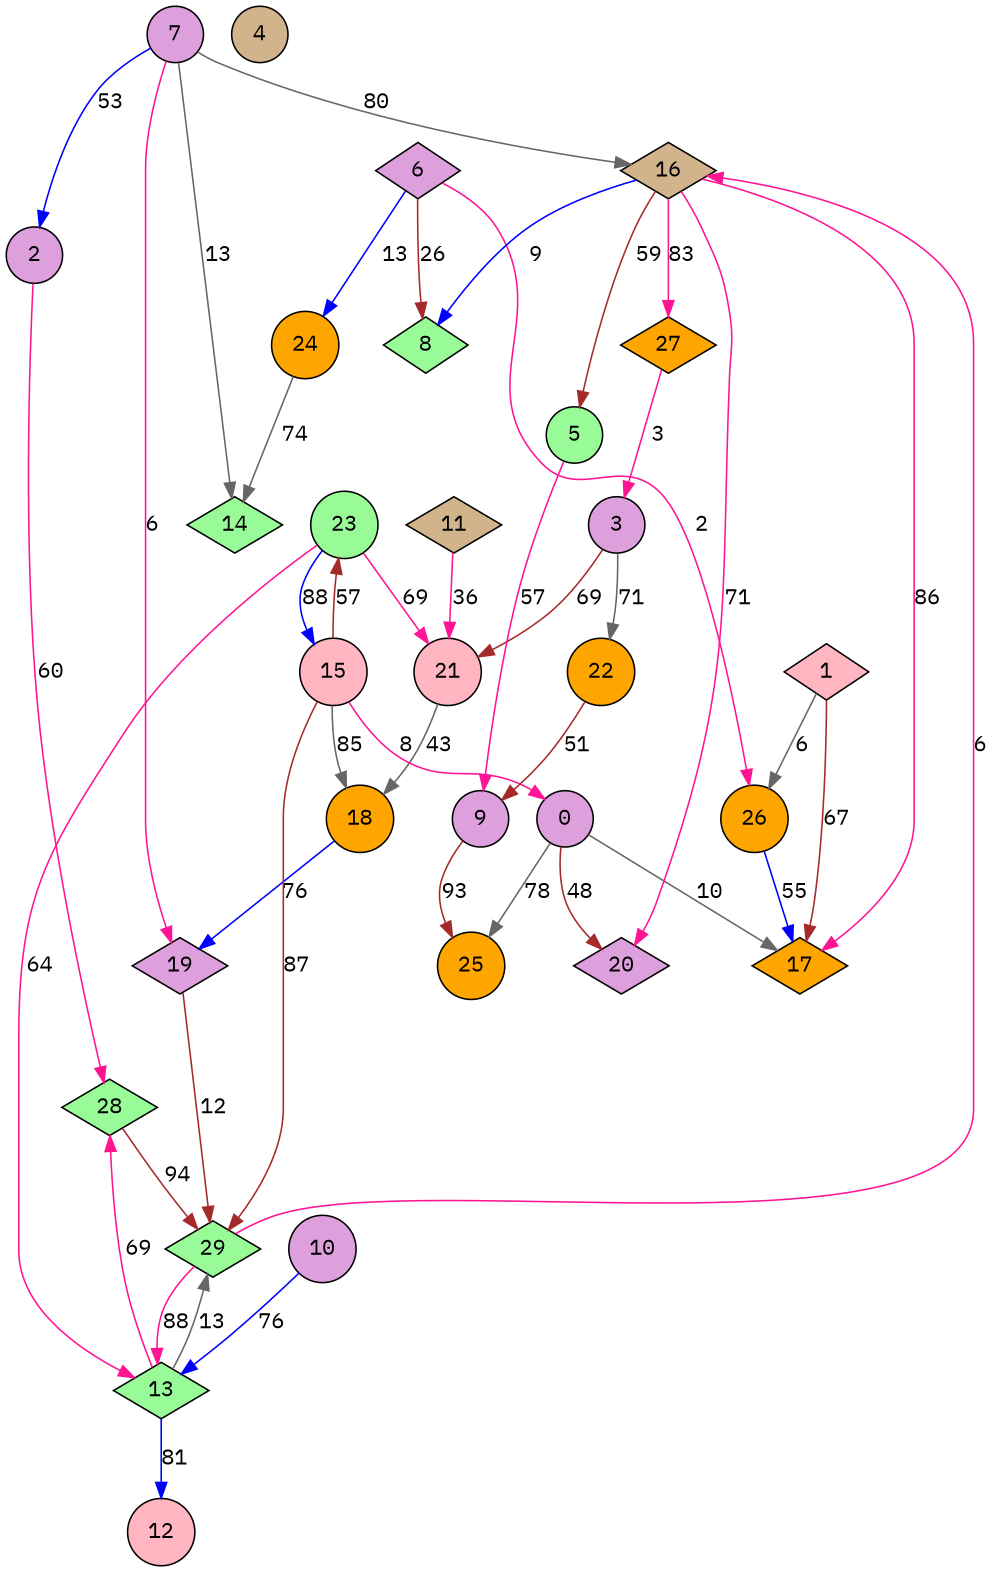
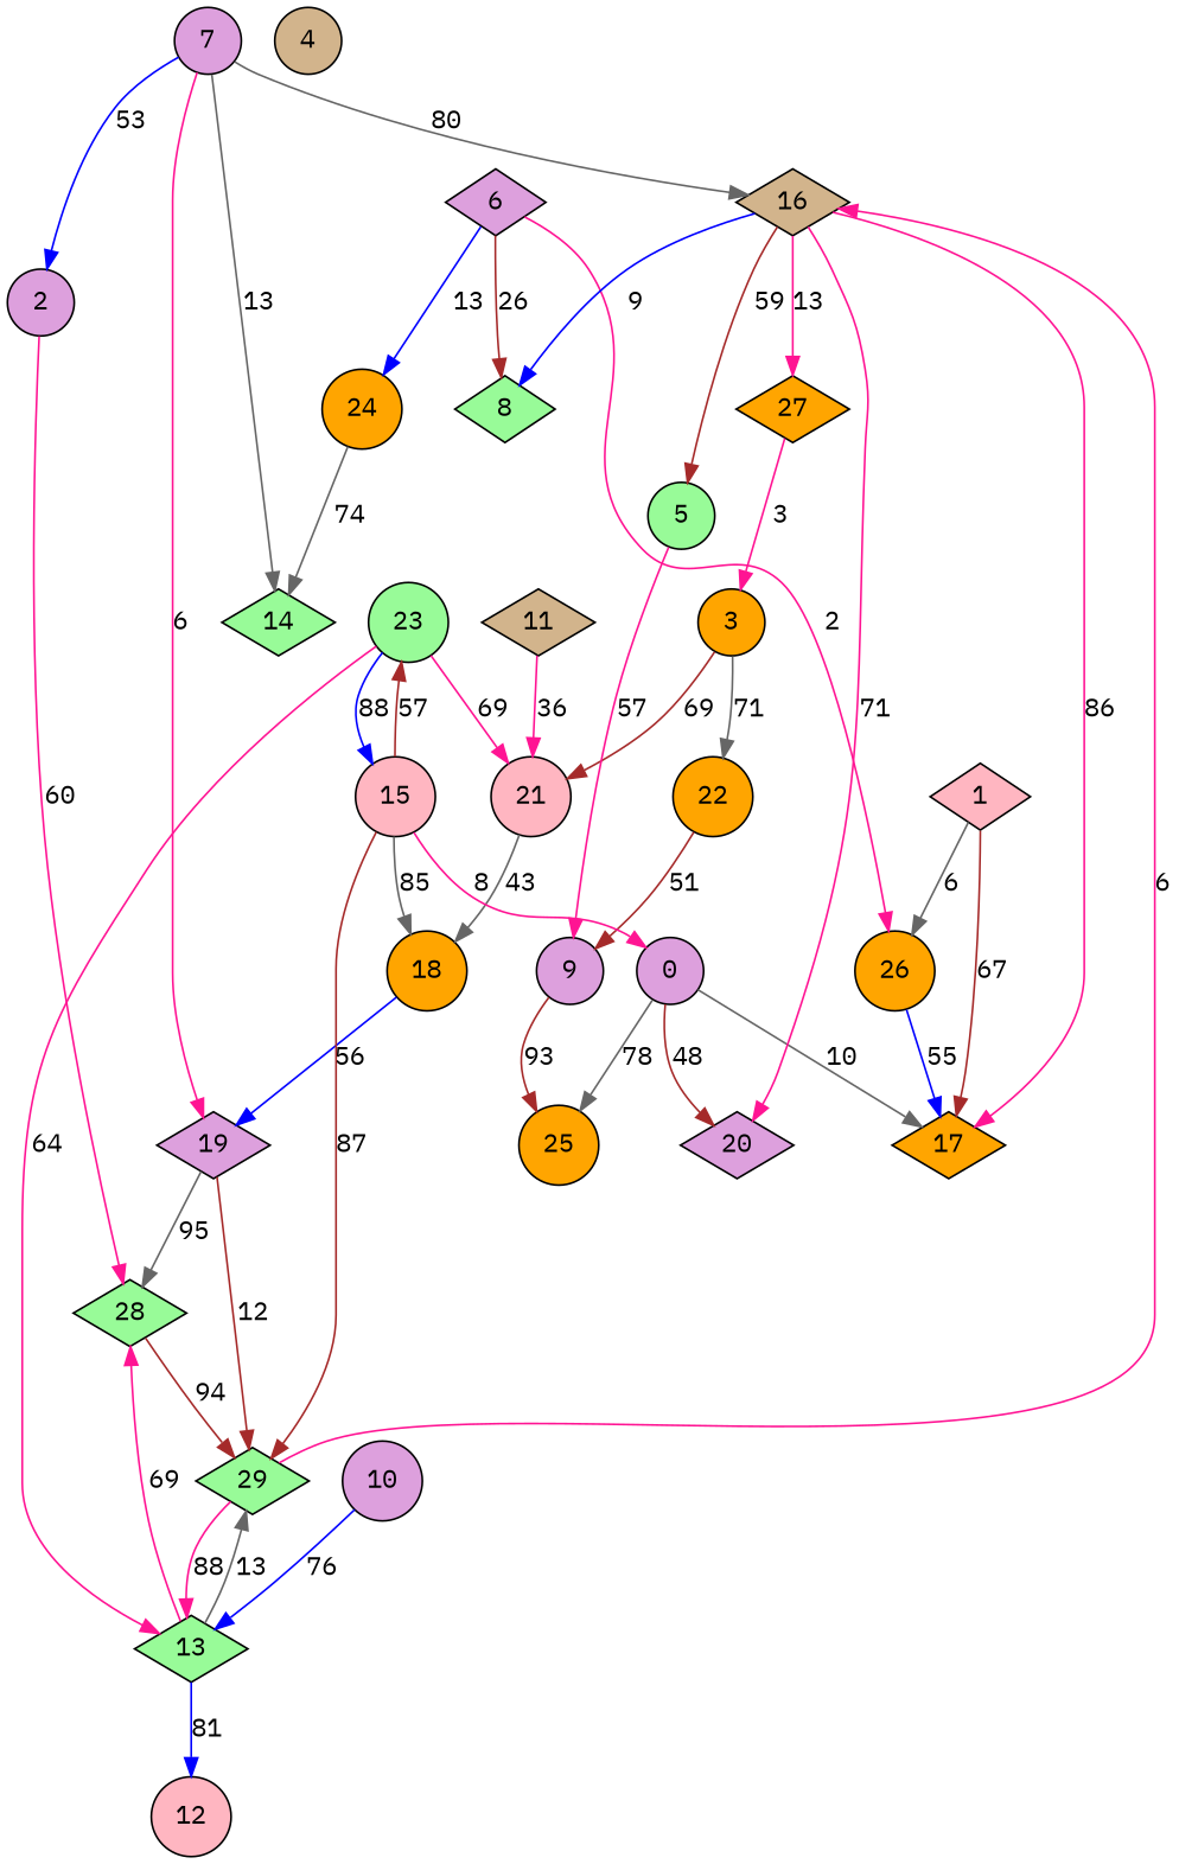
  digraph {
    fontname="IBM Plex Mono"
    node [fillcolor=plum fontname="IBM Plex Mono" shape=circle style=filled]
    edge [color=deeppink fontname="IBM Plex Mono"]
    17 [fillcolor=orange shape=diamond]
    0
    20 [shape=diamond]
    25 [fillcolor=orange]
    1 [fillcolor=lightpink shape=diamond]
    26 [fillcolor=orange]
    28 [fillcolor=palegreen shape=diamond]
    2
    29 [fillcolor=palegreen shape=diamond]
    21 [fillcolor=lightpink]
-   3
+   3 [fillcolor=orange]
    22 [fillcolor=orange]
    18 [fillcolor=orange]
    9
    4 [fillcolor=tan]
    5 [fillcolor=palegreen]
    6 [shape=diamond]
    8 [fillcolor=palegreen shape=diamond]
    24 [fillcolor=orange]
    14 [fillcolor=palegreen shape=diamond]
    7
    16 [fillcolor=tan shape=diamond]
    19 [shape=diamond]
    27 [fillcolor=orange shape=diamond]
    13 [fillcolor=palegreen shape=diamond]
    10
    12 [fillcolor=lightpink]
    11 [fillcolor=tan shape=diamond]
    15 [fillcolor=lightpink]
    23 [fillcolor=palegreen]
    0 -> 17 [color=gray40 label=10]
    0 -> 20 [color=brown label=48]
    0 -> 25 [color=gray40 label=78]
    1 -> 17 [color=brown label=67]
    1 -> 26 [color=gray40 label=6]
    26 -> 17 [color=blue label=55]
    28 -> 29 [color=brown label=94]
    2 -> 28 [label=60]
    29 -> 16 [label=6]
    29 -> 13 [label=88]
    21 -> 18 [color=gray40 label=43]
    3 -> 21 [color=brown label=69]
    3 -> 22 [color=gray40 label=71]
    22 -> 9 [color=brown label=51]
-   18 -> 19 [color=blue label=76]
+   18 -> 19 [color=blue label=56]
    9 -> 25 [color=brown label=93]
    5 -> 9 [label=57]
    6 -> 26 [label=2]
    6 -> 8 [color=brown label=26]
    6 -> 24 [color=blue label=13]
    24 -> 14 [color=gray40 label=74]
    7 -> 2 [color=blue label=53]
    7 -> 14 [color=gray40 label=13]
    7 -> 16 [color=gray40 label=80]
    7 -> 19 [label=6]
    16 -> 17 [label=86]
    16 -> 20 [label=71]
    16 -> 5 [color=brown label=59]
    16 -> 8 [color=blue label=9]
-   16 -> 27 [label=83]
+   16 -> 27 [label=13]
+   19 -> 28 [color=gray40 label=95]
    19 -> 29 [color=brown label=12]
    27 -> 3 [label=3]
    13 -> 28 [label=69]
    13 -> 29 [color=gray40 label=13]
    13 -> 12 [color=blue label=81]
    10 -> 13 [color=blue label=76]
    11 -> 21 [label=36]
    15 -> 0 [label=8]
    15 -> 29 [color=brown label=87]
    15 -> 18 [color=gray40 label=85]
    15 -> 23 [color=brown label=57]
    23 -> 21 [label=69]
    23 -> 13 [label=64]
    23 -> 15 [color=blue label=88]
  }
